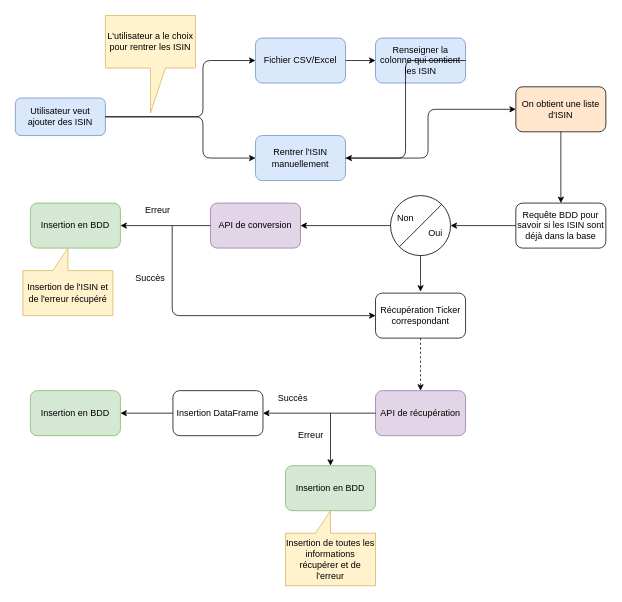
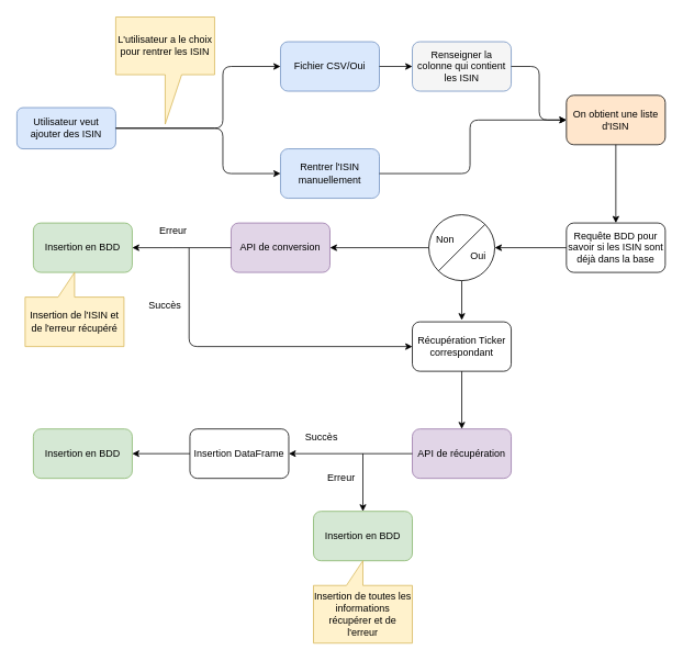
  <mxCell id="0" />
  <mxCell id="1" parent="0" />
  <mxCell id="2" value="Utilisateur veut ajouter des ISIN" style="rounded=1;whiteSpace=wrap;html=1;fillColor=#dae8fc;strokeColor=#6c8ebf;" vertex="1" parent="1"><mxGeometry x="20" y="130" width="120" height="50" as="geometry" /></mxCell>
- <mxCell id="3" value="Fichier CSV/Excel" style="rounded=1;whiteSpace=wrap;html=1;fillColor=#dae8fc;strokeColor=#6c8ebf;" vertex="1" parent="1"><mxGeometry x="340" y="50" width="120" height="60" as="geometry" /></mxCell>
+ <mxCell id="3" value="Fichier CSV/Oui" style="rounded=1;whiteSpace=wrap;html=1;fillColor=#dae8fc;strokeColor=#6c8ebf;" vertex="1" parent="1"><mxGeometry x="340" y="50" width="120" height="60" as="geometry" /></mxCell>
  <mxCell id="4" value="Rentrer l'ISIN manuellement" style="rounded=1;whiteSpace=wrap;html=1;fillColor=#dae8fc;strokeColor=#6c8ebf;" vertex="1" parent="1"><mxGeometry x="340" y="180" width="120" height="60" as="geometry" /></mxCell>
  <mxCell id="5" value="" style="edgeStyle=elbowEdgeStyle;elbow=horizontal;endArrow=classic;html=1;exitX=1;exitY=0.5;exitDx=0;exitDy=0;entryX=0;entryY=0.5;entryDx=0;entryDy=0;" edge="1" parent="1" source="2" target="3"><mxGeometry width="50" height="50" relative="1" as="geometry"><mxPoint x="360" y="280" as="sourcePoint" /><mxPoint x="410" y="230" as="targetPoint" /><Array as="points"><mxPoint x="270" y="168" /><mxPoint x="270" y="100" /></Array></mxGeometry></mxCell>
  <mxCell id="6" value="" style="edgeStyle=elbowEdgeStyle;elbow=horizontal;endArrow=classic;html=1;exitX=1;exitY=0.5;exitDx=0;exitDy=0;entryX=0;entryY=0.5;entryDx=0;entryDy=0;" edge="1" parent="1" source="2" target="4"><mxGeometry width="50" height="50" relative="1" as="geometry"><mxPoint x="360" y="280" as="sourcePoint" /><mxPoint x="410" y="230" as="targetPoint" /><Array as="points"><mxPoint x="270" y="190" /></Array></mxGeometry></mxCell>
  <mxCell id="7" value="L'utilisateur a le choix pour rentrer les ISIN" style="shape=callout;whiteSpace=wrap;html=1;perimeter=calloutPerimeter;size=60;position=0.5;fillColor=#fff2cc;strokeColor=#d6b656;" vertex="1" parent="1"><mxGeometry x="140" width="120" height="130" as="geometry" y="20" /></mxCell>
  <mxCell id="8" value="On obtient une liste d'ISIN" style="rounded=1;whiteSpace=wrap;html=1;fillColor=#ffe6cc;" vertex="1" parent="1"><mxGeometry x="687" y="115" width="120" height="60" as="geometry" /></mxCell>
- <mxCell id="9" value="Renseigner la colonne qui contient les ISIN" style="rounded=1;whiteSpace=wrap;html=1;fillColor=#dae8fc;strokeColor=#6c8ebf;" vertex="1" parent="1"><mxGeometry x="500" y="50" width="120" height="60" as="geometry" /></mxCell>
+ <mxCell id="9" value="Renseigner la colonne qui contient les ISIN" style="rounded=1;whiteSpace=wrap;html=1;fillColor=#f5f5f5;strokeColor=#6c8ebf;" vertex="1" parent="1"><mxGeometry x="500" y="50" width="120" height="60" as="geometry" /></mxCell>
  <mxCell id="10" value="" style="edgeStyle=segmentEdgeStyle;endArrow=classic;html=1;exitX=1;exitY=0.5;exitDx=0;exitDy=0;" edge="1" parent="1" source="3"><mxGeometry width="50" height="50" relative="1" as="geometry"><mxPoint x="470" y="80" as="sourcePoint" /><mxPoint x="500" y="80" as="targetPoint" /></mxGeometry></mxCell>
  <mxCell id="11" value="" style="edgeStyle=elbowEdgeStyle;elbow=horizontal;endArrow=classic;html=1;entryX=0;entryY=0.5;entryDx=0;entryDy=0;exitX=1;exitY=0.5;exitDx=0;exitDy=0;" edge="1" parent="1" source="4" target="8"><mxGeometry width="50" height="50" relative="1" as="geometry"><mxPoint x="390" y="250" as="sourcePoint" /><mxPoint x="440" y="200" as="targetPoint" /><Array as="points"><mxPoint x="570" y="220" /></Array></mxGeometry></mxCell>
- <mxCell id="12" value="" style="edgeStyle=elbowEdgeStyle;elbow=horizontal;endArrow=classic;html=1;exitX=1;exitY=0.5;exitDx=0;exitDy=0;" edge="1" parent="1" source="9" target="4"><mxGeometry width="50" height="50" relative="1" as="geometry"><mxPoint x="390" y="250" as="sourcePoint" /><mxPoint x="440" y="200" as="targetPoint" /></mxGeometry></mxCell>
+ <mxCell id="12" value="" style="edgeStyle=elbowEdgeStyle;elbow=horizontal;endArrow=classic;html=1;exitX=1;exitY=0.5;exitDx=0;exitDy=0;entryX=0;entryY=0.5;entryDx=0;entryDy=0;" edge="1" parent="1" source="9" target="8"><mxGeometry width="50" height="50" relative="1" as="geometry"><mxPoint x="390" y="250" as="sourcePoint" /><mxPoint x="440" y="200" as="targetPoint" /></mxGeometry></mxCell>
  <mxCell id="13" value="Requête BDD pour savoir si les ISIN sont déjà dans la base" style="rounded=1;whiteSpace=wrap;html=1;" vertex="1" parent="1"><mxGeometry x="687" y="270" width="120" height="60" as="geometry" /></mxCell>
  <mxCell id="14" value="" style="endArrow=classic;html=1;exitX=0.5;exitY=1;exitDx=0;exitDy=0;entryX=0.5;entryY=0;entryDx=0;entryDy=0;" edge="1" parent="1" source="8" target="13"><mxGeometry width="50" height="50" relative="1" as="geometry"><mxPoint x="390" y="230" as="sourcePoint" /><mxPoint x="440" y="180" as="targetPoint" /></mxGeometry></mxCell>
  <mxCell id="15" value="" style="shape=lineEllipse;perimeter=ellipsePerimeter;whiteSpace=wrap;html=1;backgroundOutline=1;rotation=-45;" vertex="1" parent="1"><mxGeometry x="520" y="260" width="80" height="80" as="geometry" /></mxCell>
  <mxCell id="16" value="Non" style="text;html=1;strokeColor=none;fillColor=none;align=center;verticalAlign=middle;whiteSpace=wrap;rounded=0;" vertex="1" parent="1"><mxGeometry x="520" y="280" width="40" height="20" as="geometry" /></mxCell>
  <mxCell id="17" value="Oui" style="text;html=1;align=center;verticalAlign=middle;whiteSpace=wrap;rounded=0;" vertex="1" parent="1"><mxGeometry x="560" y="300" width="40" height="20" as="geometry" /></mxCell>
  <mxCell id="18" value="" style="endArrow=classic;html=1;exitX=0;exitY=0.5;exitDx=0;exitDy=0;entryX=1;entryY=1;entryDx=0;entryDy=0;" edge="1" parent="1" source="13" target="15"><mxGeometry width="50" height="50" relative="1" as="geometry"><mxPoint x="390" y="250" as="sourcePoint" /><mxPoint x="440" y="200" as="targetPoint" /></mxGeometry></mxCell>
  <mxCell id="19" value="Récupération Ticker correspondant" style="rounded=1;whiteSpace=wrap;html=1;" vertex="1" parent="1"><mxGeometry x="500" y="390" width="120" height="60" as="geometry" /></mxCell>
  <mxCell id="20" value="" style="endArrow=classic;html=1;exitX=0;exitY=1;exitDx=0;exitDy=0;" edge="1" parent="1" source="15"><mxGeometry width="50" height="50" relative="1" as="geometry"><mxPoint x="390" y="340" as="sourcePoint" /><mxPoint x="560" y="388" as="targetPoint" /></mxGeometry></mxCell>
  <mxCell id="21" value="API de conversion" style="rounded=1;whiteSpace=wrap;html=1;fillColor=#e1d5e7;strokeColor=#9673a6;" vertex="1" parent="1"><mxGeometry x="280" y="270" width="120" height="60" as="geometry" /></mxCell>
  <mxCell id="22" value="" style="endArrow=classic;html=1;exitX=0;exitY=1;exitDx=0;exitDy=0;entryX=1;entryY=0.5;entryDx=0;entryDy=0;" edge="1" parent="1" source="16" target="21"><mxGeometry width="50" height="50" relative="1" as="geometry"><mxPoint x="390" y="340" as="sourcePoint" /><mxPoint x="440" y="290" as="targetPoint" /></mxGeometry></mxCell>
  <mxCell id="23" value="" style="edgeStyle=elbowEdgeStyle;elbow=horizontal;endArrow=classic;html=1;exitX=0;exitY=0.5;exitDx=0;exitDy=0;entryX=1;entryY=0.5;entryDx=0;entryDy=0;" edge="1" parent="1" source="21" target="24"><mxGeometry width="50" height="50" relative="1" as="geometry"><mxPoint x="290" y="280" as="sourcePoint" /><mxPoint x="110" y="260" as="targetPoint" /><Array as="points" /></mxGeometry></mxCell>
  <mxCell id="24" value="Insertion en BDD" style="rounded=1;whiteSpace=wrap;html=1;fillColor=#d5e8d4;strokeColor=#82b366;" vertex="1" parent="1"><mxGeometry x="40" y="270" width="120" height="60" as="geometry" /></mxCell>
  <mxCell id="25" value="Erreur" style="text;html=1;strokeColor=none;fillColor=none;align=center;verticalAlign=middle;whiteSpace=wrap;rounded=0;" vertex="1" parent="1"><mxGeometry x="190" y="270" width="40" height="20" as="geometry" /></mxCell>
  <mxCell id="26" value="" style="edgeStyle=elbowEdgeStyle;elbow=horizontal;endArrow=classic;html=1;entryX=0;entryY=0.5;entryDx=0;entryDy=0;" edge="1" parent="1" target="19"><mxGeometry width="50" height="50" relative="1" as="geometry"><mxPoint x="229" y="300" as="sourcePoint" /><mxPoint x="229" y="390" as="targetPoint" /><Array as="points"><mxPoint x="229" y="420" /><mxPoint x="269" y="345" /></Array></mxGeometry></mxCell>
  <mxCell id="27" value="Succès" style="text;html=1;strokeColor=none;fillColor=none;align=center;verticalAlign=middle;whiteSpace=wrap;rounded=0;" vertex="1" parent="1"><mxGeometry x="180" y="360" width="40" height="20" as="geometry" /></mxCell>
  <mxCell id="28" value="API de récupération" style="rounded=1;whiteSpace=wrap;html=1;fillColor=#e1d5e7;strokeColor=#9673a6;" vertex="1" parent="1"><mxGeometry x="500" y="520" width="120" height="60" as="geometry" /></mxCell>
- <mxCell id="29" value="" style="endArrow=classic;html=1;exitX=0.5;exitY=1;exitDx=0;exitDy=0;entryX=0.5;entryY=0;entryDx=0;entryDy=0;dashed=1;" edge="1" parent="1" source="19" target="28"><mxGeometry width="50" height="50" relative="1" as="geometry"><mxPoint x="320" y="410" as="sourcePoint" /><mxPoint x="370" y="360" as="targetPoint" /></mxGeometry></mxCell>
+ <mxCell id="29" value="" style="endArrow=classic;html=1;exitX=0.5;exitY=1;exitDx=0;exitDy=0;entryX=0.5;entryY=0;entryDx=0;entryDy=0;" edge="1" parent="1" source="19" target="28"><mxGeometry width="50" height="50" relative="1" as="geometry"><mxPoint x="320" y="410" as="sourcePoint" /><mxPoint x="370" y="360" as="targetPoint" /></mxGeometry></mxCell>
  <mxCell id="30" value="" style="endArrow=classic;html=1;exitX=0;exitY=0.5;exitDx=0;exitDy=0;" edge="1" parent="1" source="28" target="31"><mxGeometry width="50" height="50" relative="1" as="geometry"><mxPoint x="280" y="540" as="sourcePoint" /><mxPoint x="330" y="550" as="targetPoint" /></mxGeometry></mxCell>
  <mxCell id="31" value="Insertion DataFrame" style="rounded=1;whiteSpace=wrap;html=1;" vertex="1" parent="1"><mxGeometry x="230" y="520" width="120" height="60" as="geometry" /></mxCell>
  <mxCell id="32" value="" style="endArrow=classic;html=1;exitX=0;exitY=0.5;exitDx=0;exitDy=0;" edge="1" parent="1" source="31" target="33"><mxGeometry width="50" height="50" relative="1" as="geometry"><mxPoint x="280" y="540" as="sourcePoint" /><mxPoint x="190" y="550" as="targetPoint" /></mxGeometry></mxCell>
  <mxCell id="33" value="Insertion en BDD" style="rounded=1;whiteSpace=wrap;html=1;fillColor=#d5e8d4;strokeColor=#82b366;" vertex="1" parent="1"><mxGeometry x="40" y="520" width="120" height="60" as="geometry" /></mxCell>
  <mxCell id="34" value="Succès" style="text;html=1;strokeColor=none;fillColor=none;align=center;verticalAlign=middle;whiteSpace=wrap;rounded=0;" vertex="1" parent="1"><mxGeometry x="370" y="520" width="40" height="20" as="geometry" /></mxCell>
  <mxCell id="35" value="" style="endArrow=classic;html=1;" edge="1" parent="1" target="36"><mxGeometry width="50" height="50" relative="1" as="geometry"><mxPoint x="440" y="550" as="sourcePoint" /><mxPoint x="440" y="640" as="targetPoint" /></mxGeometry></mxCell>
  <mxCell id="36" value="Insertion en BDD" style="rounded=1;whiteSpace=wrap;html=1;fillColor=#d5e8d4;strokeColor=#82b366;" vertex="1" parent="1"><mxGeometry x="380" y="620" width="120" height="60" as="geometry" /></mxCell>
  <mxCell id="37" value="Erreur" style="text;html=1;strokeColor=none;fillColor=none;align=center;verticalAlign=middle;whiteSpace=wrap;rounded=0;" vertex="1" parent="1"><mxGeometry x="394" y="570" width="40" height="20" as="geometry" /></mxCell>
  <mxCell id="38" value="Insertion de l'ISIN et de l'erreur récupéré" style="shape=callout;whiteSpace=wrap;html=1;perimeter=calloutPerimeter;direction=west;fillColor=#fff2cc;strokeColor=#d6b656;" vertex="1" parent="1"><mxGeometry x="30" y="330" width="120" height="90" as="geometry" /></mxCell>
  <mxCell id="39" value="Insertion de toutes les informations récupérer et de l'erreur" style="shape=callout;whiteSpace=wrap;html=1;perimeter=calloutPerimeter;direction=west;fillColor=#fff2cc;strokeColor=#d6b656;" vertex="1" parent="1"><mxGeometry x="380" y="680" width="120" height="100" as="geometry" /></mxCell>
